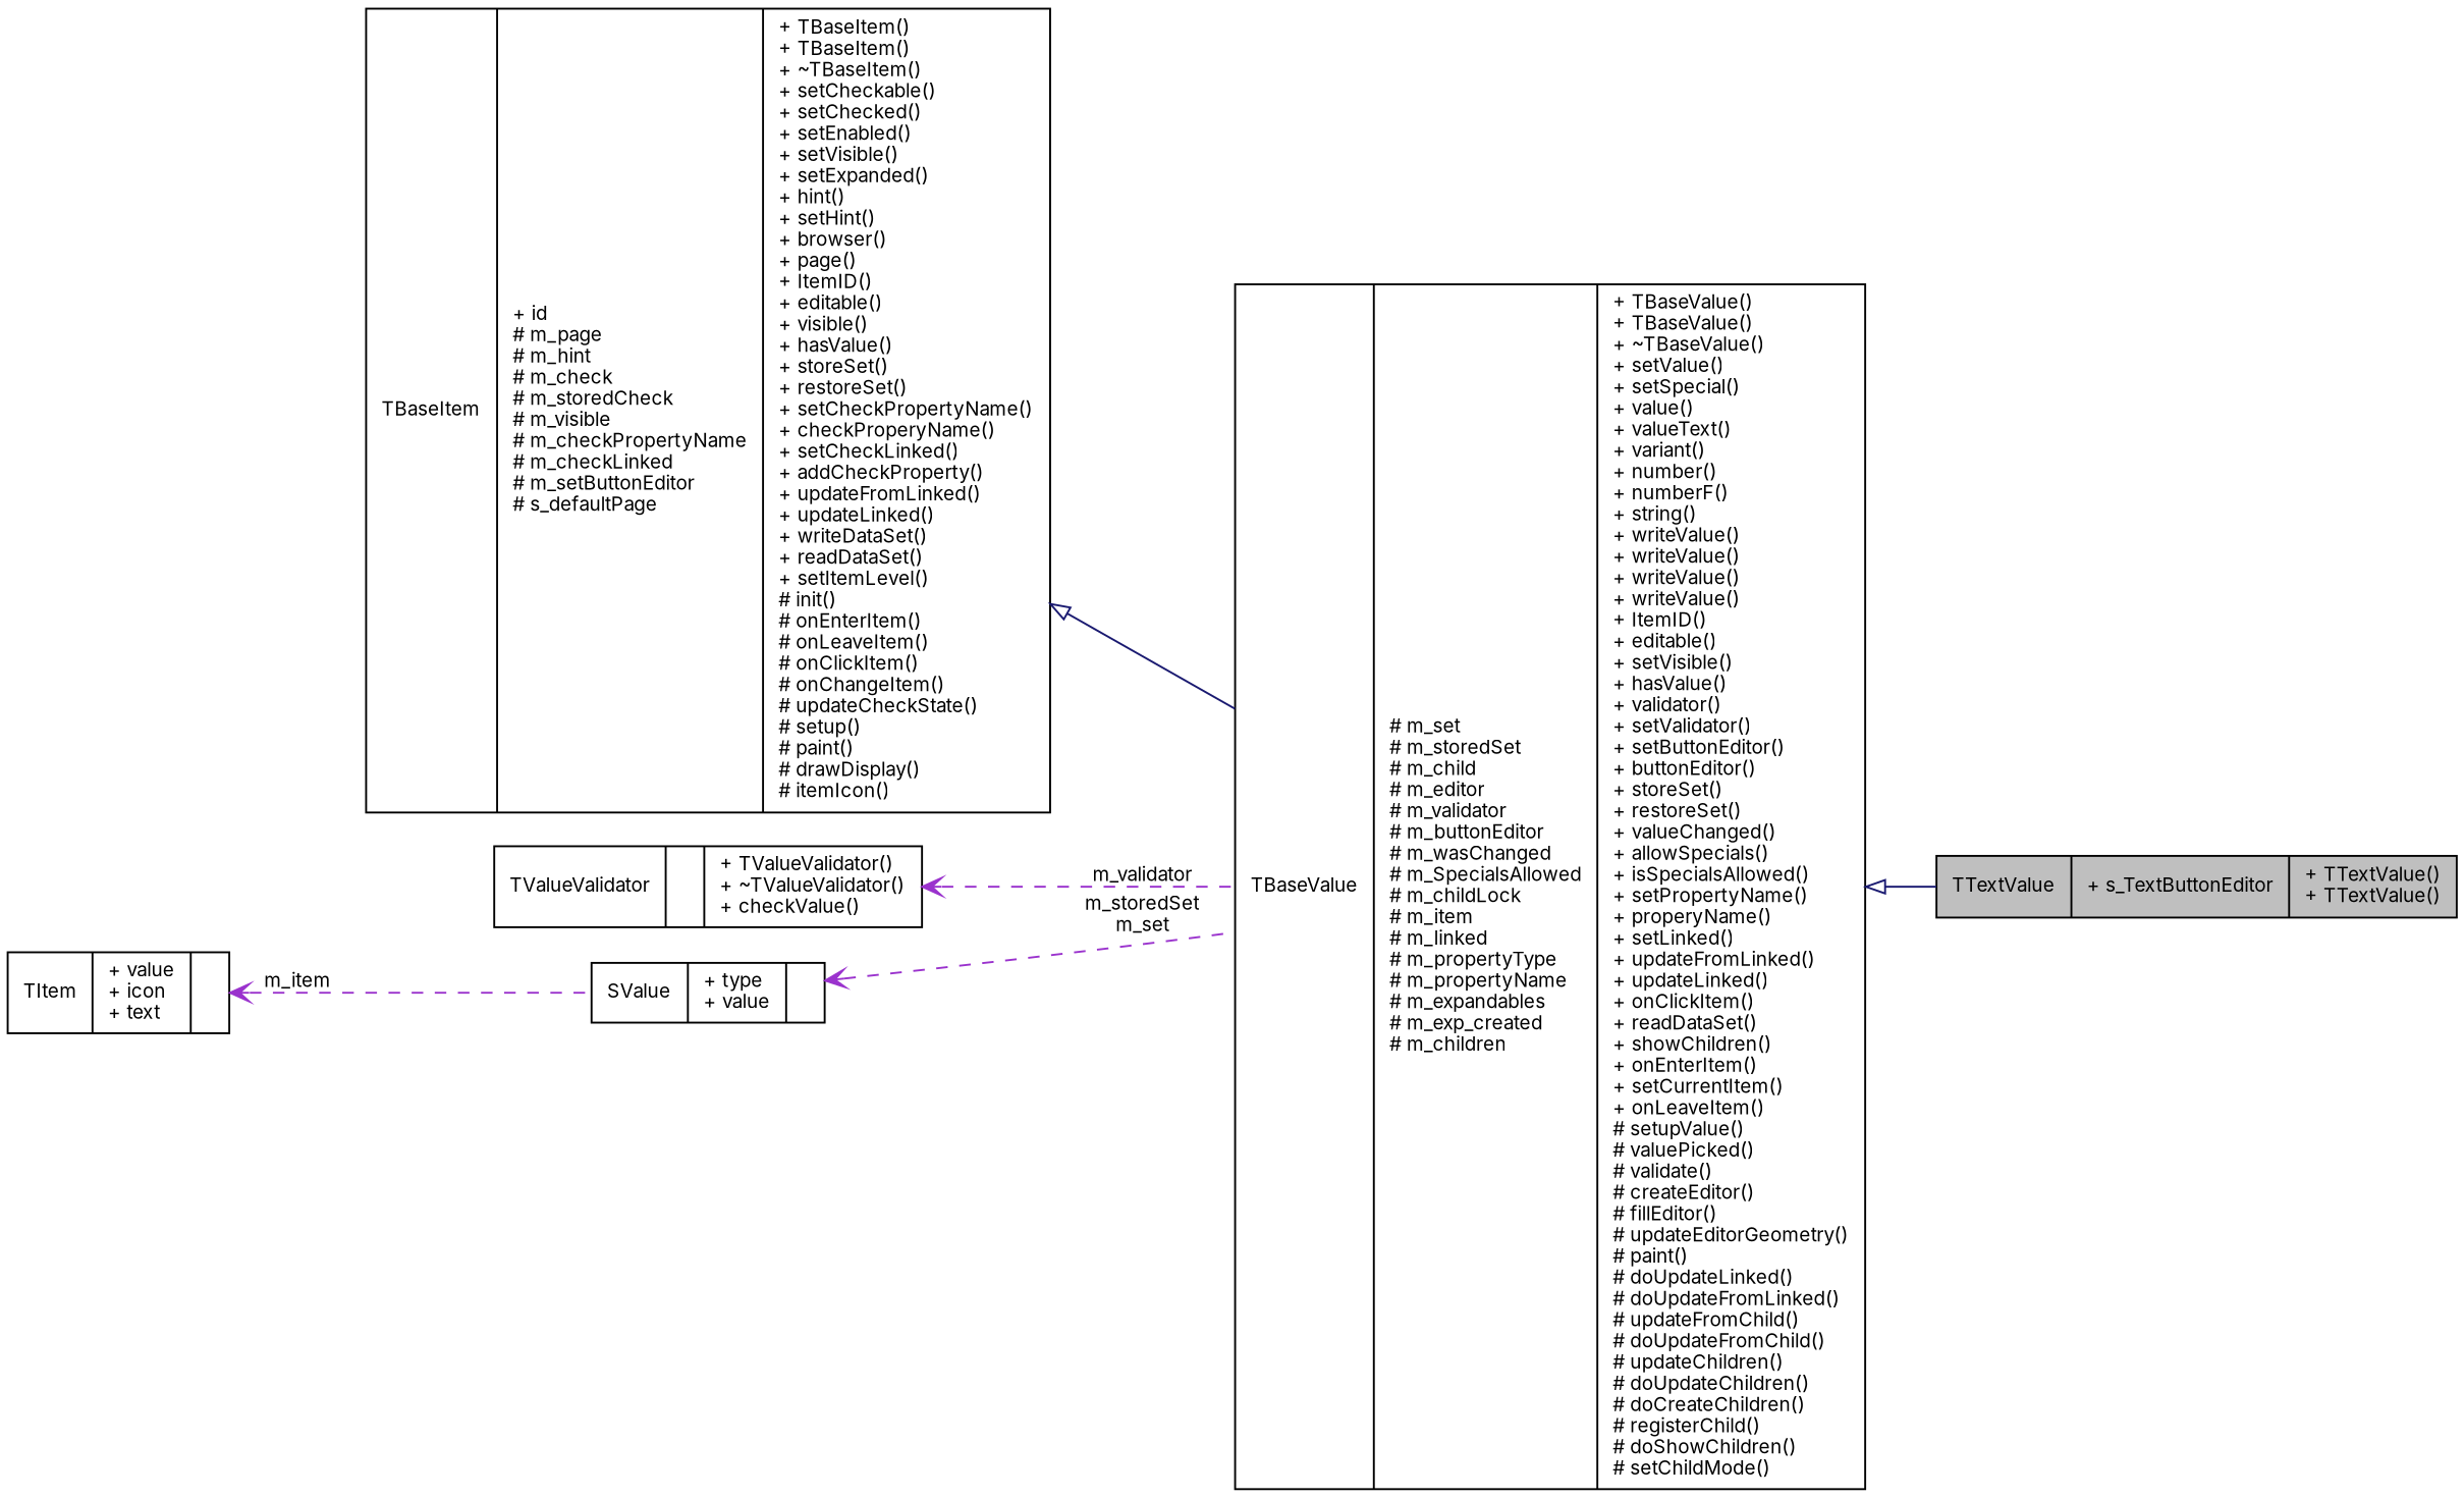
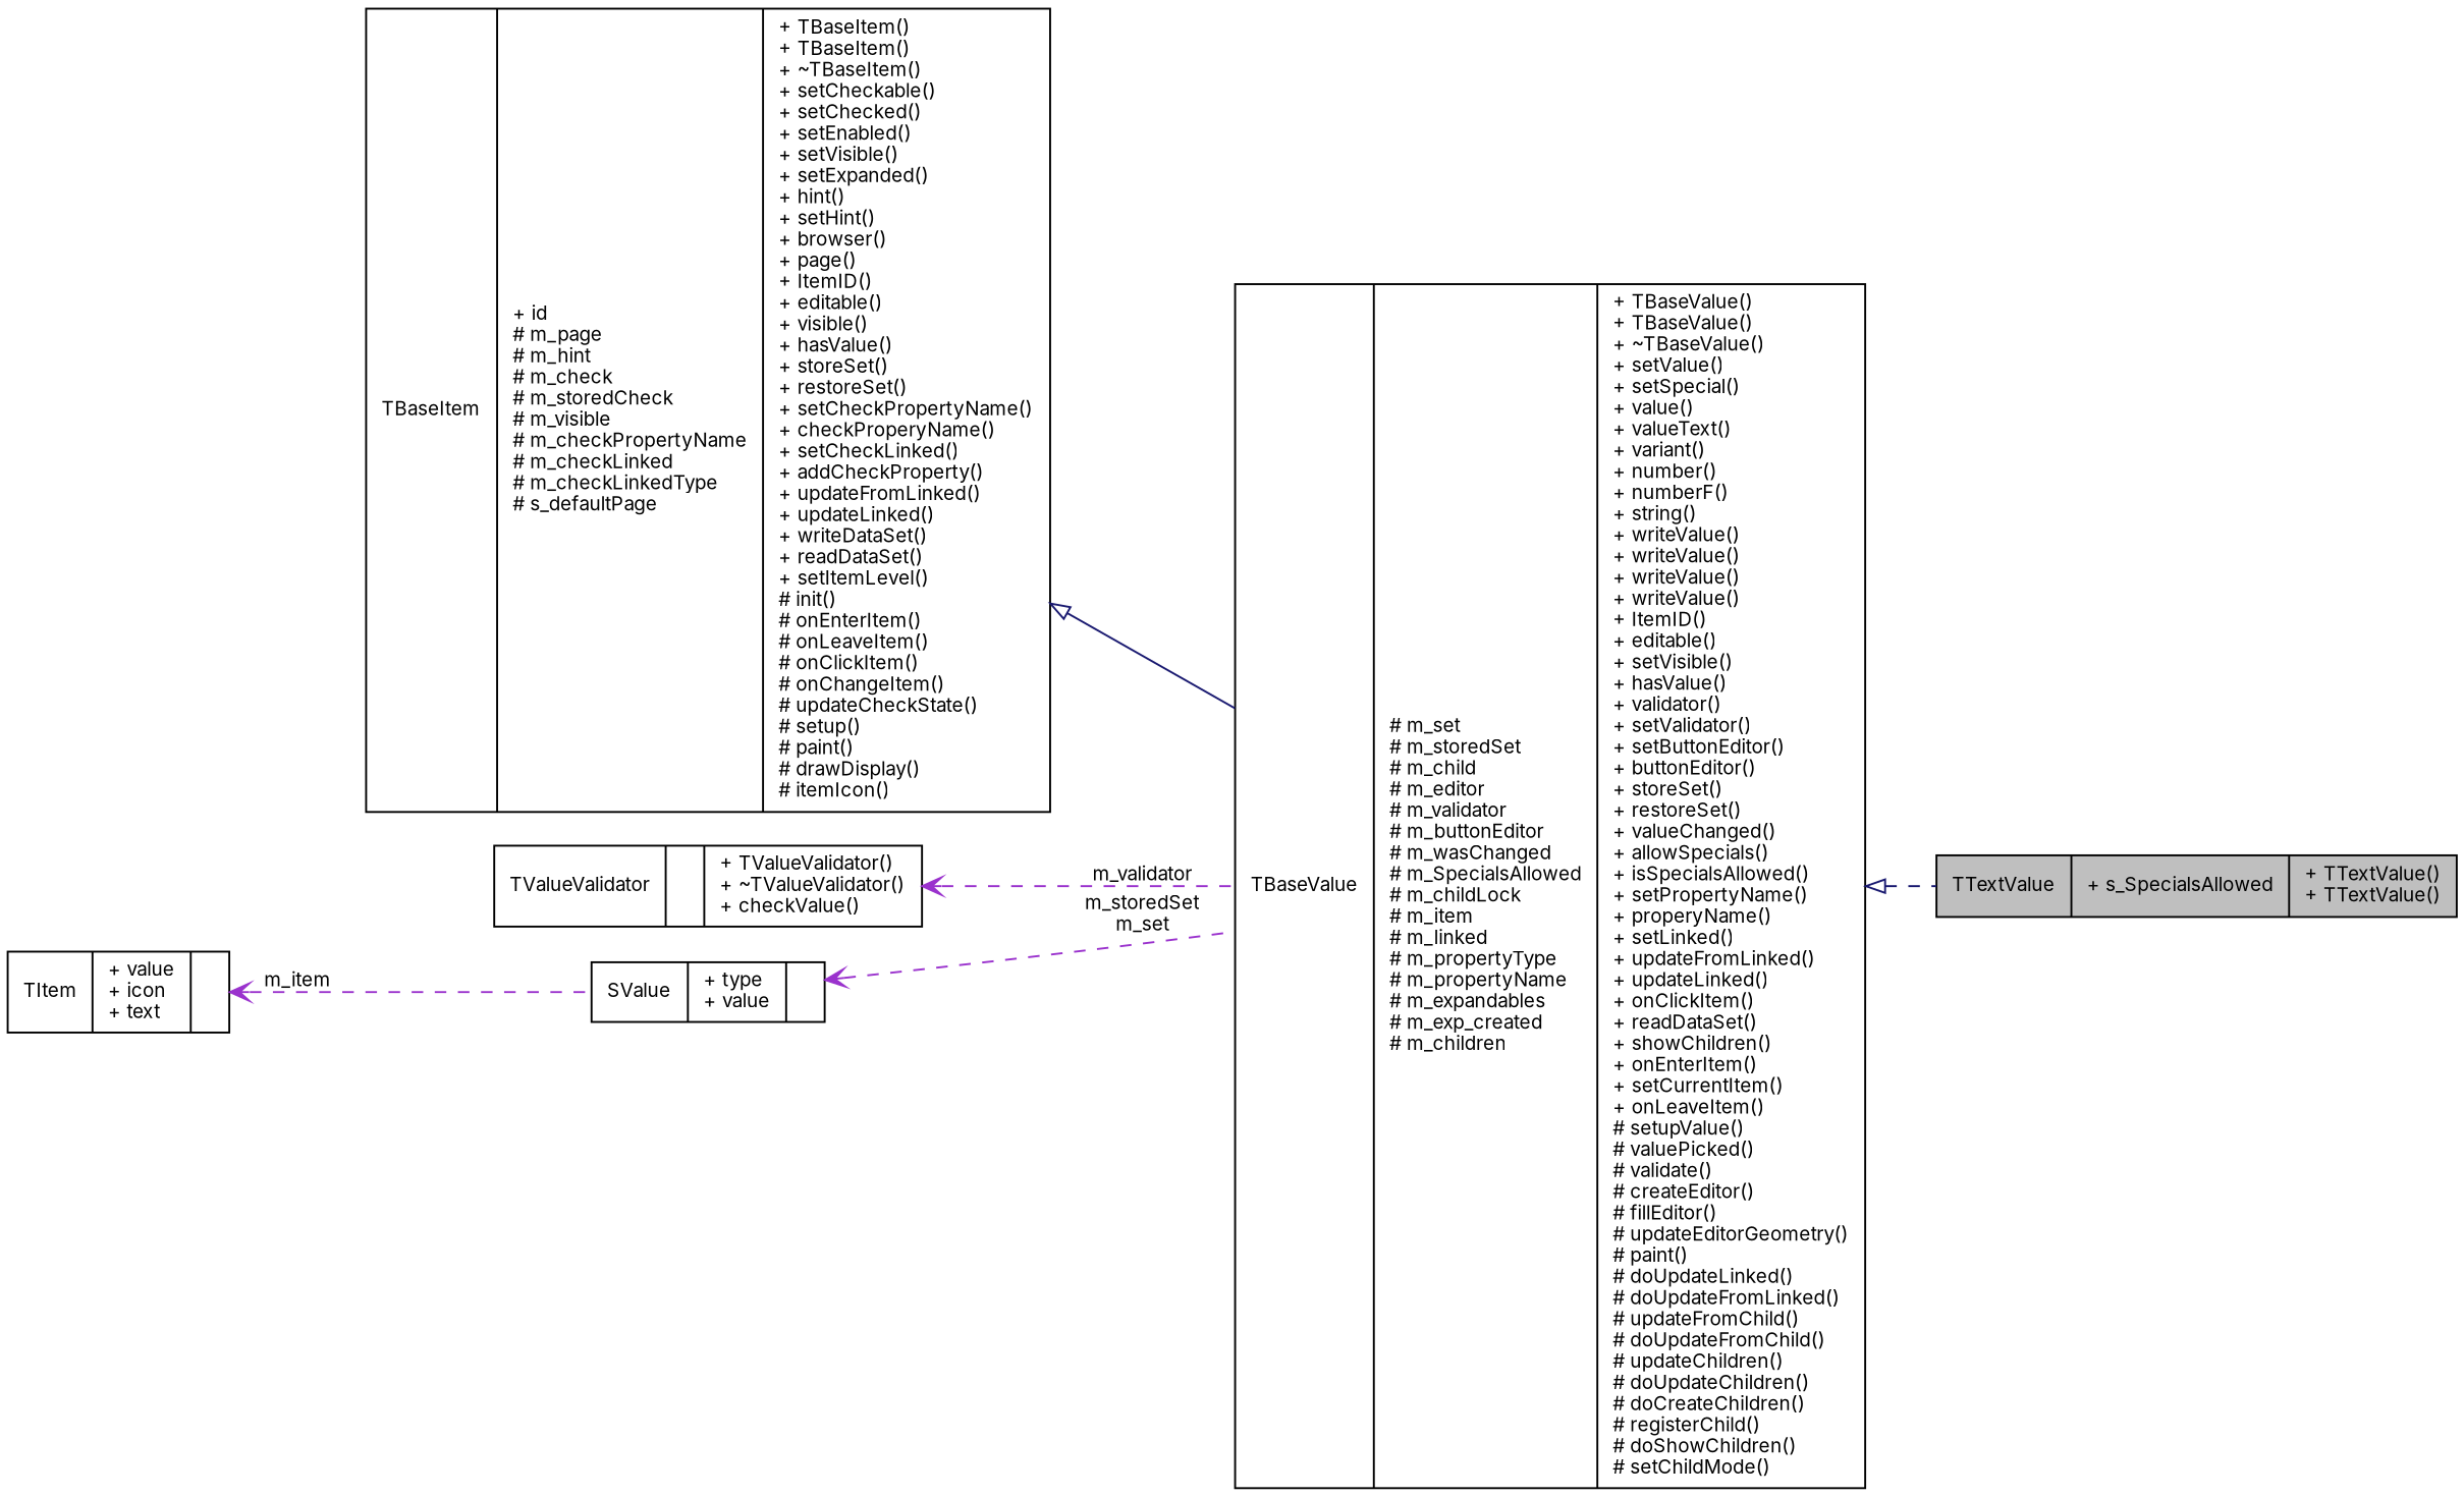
  digraph {
    fontname=Inter
    rankdir=LR
    node [color=black fillcolor=white fontname=Inter fontsize=10 shape=record style=filled]
    edge [arrowtail=open color=darkorchid3 dir=back fontname=Inter fontsize=10 labelfontname="FreeSans.ttf" labelfontsize=10 style=dashed]
-   n1 [fillcolor=grey75 fontcolor=black height=0.2 label="{TTextValue\n|+ s_TextButtonEditor\l|+ TTextValue()\l+ TTextValue()\l}" width=0.4]
+   n1 [fillcolor=grey75 fontcolor=black height=0.2 label="{TTextValue\n|+ s_SpecialsAllowed\l|+ TTextValue()\l+ TTextValue()\l}" width=0.4]
    n2 [height=0.2 label="{TBaseValue\n|# m_set\l# m_storedSet\l# m_child\l# m_editor\l# m_validator\l# m_buttonEditor\l# m_wasChanged\l# m_SpecialsAllowed\l# m_childLock\l# m_item\l# m_linked\l# m_propertyType\l# m_propertyName\l# m_expandables\l# m_exp_created\l# m_children\l|+ TBaseValue()\l+ TBaseValue()\l+ ~TBaseValue()\l+ setValue()\l+ setSpecial()\l+ value()\l+ valueText()\l+ variant()\l+ number()\l+ numberF()\l+ string()\l+ writeValue()\l+ writeValue()\l+ writeValue()\l+ writeValue()\l+ ItemID()\l+ editable()\l+ setVisible()\l+ hasValue()\l+ validator()\l+ setValidator()\l+ setButtonEditor()\l+ buttonEditor()\l+ storeSet()\l+ restoreSet()\l+ valueChanged()\l+ allowSpecials()\l+ isSpecialsAllowed()\l+ setPropertyName()\l+ properyName()\l+ setLinked()\l+ updateFromLinked()\l+ updateLinked()\l+ onClickItem()\l+ readDataSet()\l+ showChildren()\l+ onEnterItem()\l+ setCurrentItem()\l+ onLeaveItem()\l# setupValue()\l# valuePicked()\l# validate()\l# createEditor()\l# fillEditor()\l# updateEditorGeometry()\l# paint()\l# doUpdateLinked()\l# doUpdateFromLinked()\l# updateFromChild()\l# doUpdateFromChild()\l# updateChildren()\l# doUpdateChildren()\l# doCreateChildren()\l# registerChild()\l# doShowChildren()\l# setChildMode()\l}" width=0.4]
-   n3 [height=0.2 label="{TBaseItem\n|+ id\l# m_page\l# m_hint\l# m_check\l# m_storedCheck\l# m_visible\l# m_checkPropertyName\l# m_checkLinked\l# m_setButtonEditor\l# s_defaultPage\l|+ TBaseItem()\l+ TBaseItem()\l+ ~TBaseItem()\l+ setCheckable()\l+ setChecked()\l+ setEnabled()\l+ setVisible()\l+ setExpanded()\l+ hint()\l+ setHint()\l+ browser()\l+ page()\l+ ItemID()\l+ editable()\l+ visible()\l+ hasValue()\l+ storeSet()\l+ restoreSet()\l+ setCheckPropertyName()\l+ checkProperyName()\l+ setCheckLinked()\l+ addCheckProperty()\l+ updateFromLinked()\l+ updateLinked()\l+ writeDataSet()\l+ readDataSet()\l+ setItemLevel()\l# init()\l# onEnterItem()\l# onLeaveItem()\l# onClickItem()\l# onChangeItem()\l# updateCheckState()\l# setup()\l# paint()\l# drawDisplay()\l# itemIcon()\l}" width=0.4]
+   n3 [height=0.2 label="{TBaseItem\n|+ id\l# m_page\l# m_hint\l# m_check\l# m_storedCheck\l# m_visible\l# m_checkPropertyName\l# m_checkLinked\l# m_checkLinkedType\l# s_defaultPage\l|+ TBaseItem()\l+ TBaseItem()\l+ ~TBaseItem()\l+ setCheckable()\l+ setChecked()\l+ setEnabled()\l+ setVisible()\l+ setExpanded()\l+ hint()\l+ setHint()\l+ browser()\l+ page()\l+ ItemID()\l+ editable()\l+ visible()\l+ hasValue()\l+ storeSet()\l+ restoreSet()\l+ setCheckPropertyName()\l+ checkProperyName()\l+ setCheckLinked()\l+ addCheckProperty()\l+ updateFromLinked()\l+ updateLinked()\l+ writeDataSet()\l+ readDataSet()\l+ setItemLevel()\l# init()\l# onEnterItem()\l# onLeaveItem()\l# onClickItem()\l# onChangeItem()\l# updateCheckState()\l# setup()\l# paint()\l# drawDisplay()\l# itemIcon()\l}" width=0.4]
    n4 [height=0.2 label="{TValueValidator\n||+ TValueValidator()\l+ ~TValueValidator()\l+ checkValue()\l}" width=0.4]
    n5 [height=0.2 label="{SValue\n|+ type\l+ value\l|}" width=0.4]
    n6 [height=0.2 label="{TItem\n|+ value\l+ icon\l+ text\l|}" width=0.4]
-   n2 -> n1 [arrowtail=empty color=midnightblue style=solid]
+   n2 -> n1 [arrowtail=empty color=midnightblue]
    n3 -> n2 [arrowtail=empty color=midnightblue style=solid]
    n4 -> n2 [label=m_validator]
    n5 -> n2 [label="m_storedSet\nm_set"]
    n6 -> n5 [label=m_item]
  }
